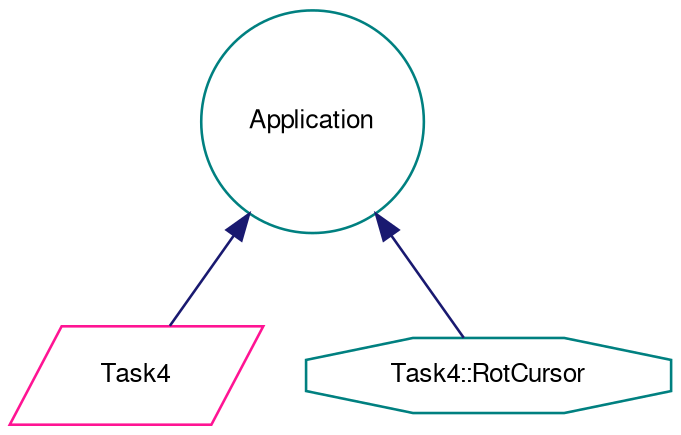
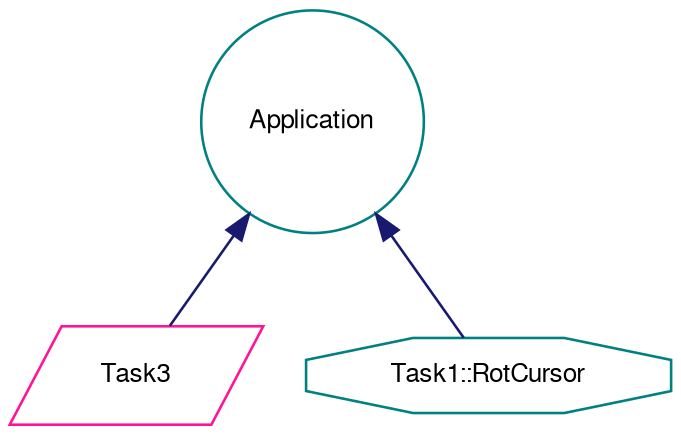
  digraph {
    node [color=teal fontname=FreeSans fontsize=10]
    edge [color=midnightblue dir=back fontname=FreeSans fontsize=10 labelfontname=FreeSans labelfontsize=10 style=solid]
    n1 [height=0.2 label=Application shape=circle width=0.4]
-   n2 [color=deeppink height=0.2 label=Task4 shape=parallelogram width=0.4]
-   n3 [height=0.2 label="Task4::RotCursor" shape=octagon width=0.4]
+   n2 [color=deeppink height=0.2 label=Task3 shape=parallelogram width=0.4]
+   n3 [height=0.2 label="Task1::RotCursor" shape=octagon width=0.4]
    n1 -> n2
    n1 -> n3
  }
